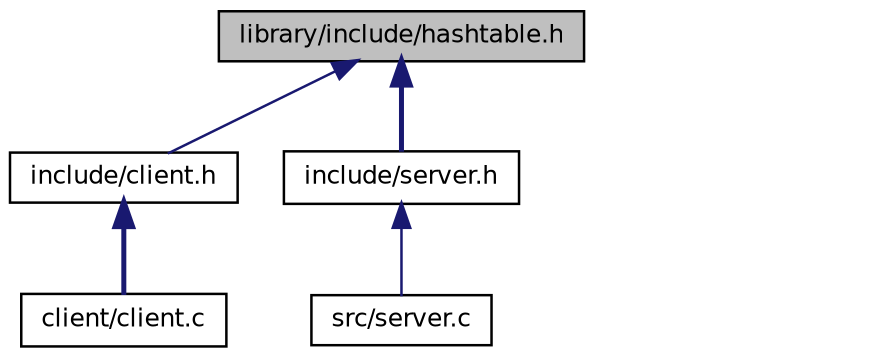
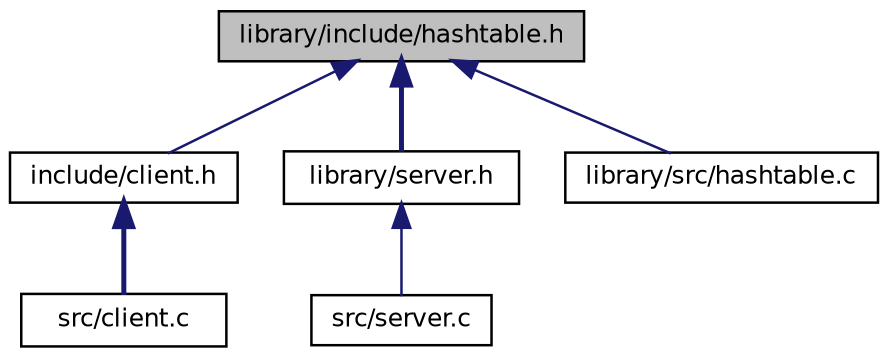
  digraph {
    node [color=black fillcolor=white fontname=Helvetica fontsize=10 shape=record style=filled]
    edge [color=midnightblue dir=back fontname=Helvetica fontsize=10 labelfontname=Helvetica labelfontsize=10 style=solid]
    n1 [fillcolor=grey75 fontcolor=black height=0.2 label="library/include/hashtable.h" width=0.4]
    n2 [height=0.2 label="include/client.h" width=0.4]
-   n3 [height=0.2 label="include/server.h" width=0.4]
-   n5 [height=0.2 label="client/client.c" width=0.4]
+   n3 [height=0.2 label="library/server.h" width=0.4]
+   n4 [height=0.2 label="library/src/hashtable.c" width=0.4]
+   n5 [height=0.2 label="src/client.c" width=0.4]
    n6 [height=0.2 label="src/server.c" width=0.4]
    n1 -> n2
    n1 -> n3 [style=bold]
+   n1 -> n4
    n2 -> n5 [style=bold]
    n3 -> n6
  }
